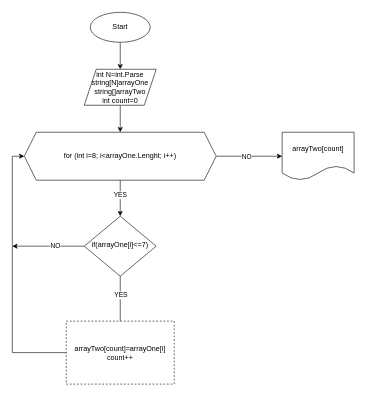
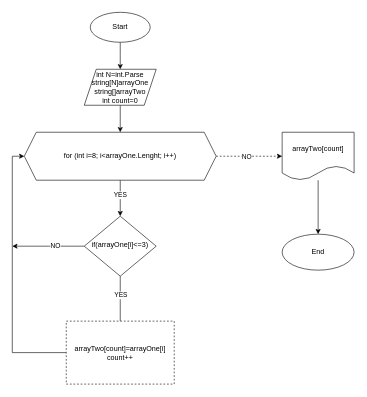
  <mxCell id="0" />
  <mxCell id="1" parent="0" />
  <mxCell id="2" style="edgeStyle=orthogonalEdgeStyle;rounded=0;orthogonalLoop=1;jettySize=auto;html=1;exitX=0.5;exitY=1;exitDx=0;exitDy=0;entryX=0.5;entryY=0;entryDx=0;entryDy=0;endArrow=none;" parent="1" source="6" target="15" edge="1"><mxGeometry relative="1" as="geometry" /></mxCell>
  <mxCell id="3" value="YES" style="edgeLabel;html=1;align=center;verticalAlign=middle;resizable=0;points=[];" parent="2" vertex="1" connectable="0"><mxGeometry x="-0.173" relative="1" as="geometry"><mxPoint as="offset" /></mxGeometry></mxCell>
  <mxCell id="4" style="edgeStyle=orthogonalEdgeStyle;rounded=0;orthogonalLoop=1;jettySize=auto;html=1;exitX=0;exitY=0.5;exitDx=0;exitDy=0;" parent="1" source="6" edge="1"><mxGeometry relative="1" as="geometry"><mxPoint x="20" y="410" as="targetPoint" /></mxGeometry></mxCell>
  <mxCell id="5" value="NO" style="edgeLabel;html=1;align=center;verticalAlign=middle;resizable=0;points=[];" parent="4" vertex="1" connectable="0"><mxGeometry x="-0.193" y="-1" relative="1" as="geometry"><mxPoint as="offset" /></mxGeometry></mxCell>
- <mxCell id="6" value="if(arrayOne[i]&amp;lt;=7)" style="rhombus;whiteSpace=wrap;html=1;shadow=0;fontFamily=Helvetica;fontSize=12;align=center;strokeWidth=1;spacing=6;spacingTop=-4;" parent="1" vertex="1"><mxGeometry x="140" y="360" width="120" height="100" as="geometry" /></mxCell>
+ <mxCell id="6" value="if(arrayOne[i]&amp;lt;=3)" style="rhombus;whiteSpace=wrap;html=1;shadow=0;fontFamily=Helvetica;fontSize=12;align=center;strokeWidth=1;spacing=6;spacingTop=-4;" parent="1" vertex="1"><mxGeometry x="140" y="360" width="120" height="100" as="geometry" /></mxCell>
  <mxCell id="7" style="edgeStyle=orthogonalEdgeStyle;rounded=0;orthogonalLoop=1;jettySize=auto;html=1;exitX=0.5;exitY=1;exitDx=0;exitDy=0;" parent="1" source="8" edge="1"><mxGeometry relative="1" as="geometry"><mxPoint x="200" y="115" as="targetPoint" /></mxGeometry></mxCell>
  <mxCell id="8" value="Start" style="ellipse;whiteSpace=wrap;html=1;" parent="1" vertex="1"><mxGeometry x="150" y="20" width="100" height="50" as="geometry" /></mxCell>
  <mxCell id="9" style="edgeStyle=orthogonalEdgeStyle;rounded=0;orthogonalLoop=1;jettySize=auto;html=1;exitX=0.5;exitY=1;exitDx=0;exitDy=0;entryX=0.5;entryY=0;entryDx=0;entryDy=0;" parent="1" source="13" target="6" edge="1"><mxGeometry relative="1" as="geometry" /></mxCell>
  <mxCell id="10" value="YES" style="edgeLabel;html=1;align=center;verticalAlign=middle;resizable=0;points=[];" parent="9" vertex="1" connectable="0"><mxGeometry x="-0.207" y="-1" relative="1" as="geometry"><mxPoint as="offset" /></mxGeometry></mxCell>
- <mxCell id="11" style="edgeStyle=orthogonalEdgeStyle;rounded=0;orthogonalLoop=1;jettySize=auto;html=1;exitX=1;exitY=0.5;exitDx=0;exitDy=0;entryX=0;entryY=0.5;entryDx=0;entryDy=0;" parent="1" source="13" target="17" edge="1"><mxGeometry relative="1" as="geometry" /></mxCell>
+ <mxCell id="11" style="edgeStyle=orthogonalEdgeStyle;rounded=0;orthogonalLoop=1;jettySize=auto;html=1;exitX=1;exitY=0.5;exitDx=0;exitDy=0;entryX=0;entryY=0.5;entryDx=0;entryDy=0;dashed=1;" parent="1" source="13" target="17" edge="1"><mxGeometry relative="1" as="geometry" /></mxCell>
  <mxCell id="12" value="NO" style="edgeLabel;html=1;align=center;verticalAlign=middle;resizable=0;points=[];" parent="11" vertex="1" connectable="0"><mxGeometry x="-0.097" relative="1" as="geometry"><mxPoint as="offset" /></mxGeometry></mxCell>
  <mxCell id="13" value="&lt;p&gt;for (int i=8; i&amp;lt;arrayOne.Lenght; i++)&lt;/p&gt;" style="shape=hexagon;perimeter=hexagonPerimeter2;whiteSpace=wrap;html=1;fixedSize=1;" parent="1" vertex="1"><mxGeometry x="40" y="220" width="320" height="80" as="geometry" /></mxCell>
  <mxCell id="14" style="edgeStyle=orthogonalEdgeStyle;rounded=0;orthogonalLoop=1;jettySize=auto;html=1;exitX=0;exitY=0.5;exitDx=0;exitDy=0;entryX=0;entryY=0.5;entryDx=0;entryDy=0;" parent="1" source="15" target="13" edge="1"><mxGeometry relative="1" as="geometry" /></mxCell>
  <mxCell id="15" value="arrayTwo[count]=arrayOne[i]&lt;br&gt;count++" style="rounded=0;whiteSpace=wrap;html=1;dashed=1;" parent="1" vertex="1"><mxGeometry x="110" y="535" width="180" height="105" as="geometry" /></mxCell>
+ <mxCell id="16" value="" style="edgeStyle=orthogonalEdgeStyle;rounded=0;orthogonalLoop=1;jettySize=auto;html=1;" parent="1" source="17" target="18" edge="1"><mxGeometry relative="1" as="geometry" /></mxCell>
  <mxCell id="17" value="arrayTwo[count]" style="shape=document;whiteSpace=wrap;html=1;boundedLbl=1;" parent="1" vertex="1"><mxGeometry x="470" y="220" width="120" height="80" as="geometry" /></mxCell>
+ <mxCell id="18" value="End" style="ellipse;whiteSpace=wrap;html=1;" parent="1" vertex="1"><mxGeometry x="470" y="390" width="120" height="60" as="geometry" /></mxCell>
  <mxCell id="19" style="edgeStyle=orthogonalEdgeStyle;rounded=0;orthogonalLoop=1;jettySize=auto;html=1;exitX=0.5;exitY=1;exitDx=0;exitDy=0;entryX=0.5;entryY=0;entryDx=0;entryDy=0;" parent="1" source="20" target="13" edge="1"><mxGeometry relative="1" as="geometry" /></mxCell>
  <mxCell id="20" value="int N=int.Parse&lt;br&gt;string[N]arrayOne&lt;br&gt;string[]arrayTwo&lt;br&gt;int count=0" style="shape=parallelogram;perimeter=parallelogramPerimeter;whiteSpace=wrap;html=1;fixedSize=1;" parent="1" vertex="1"><mxGeometry x="140" y="115" width="120" height="60" as="geometry" /></mxCell>
